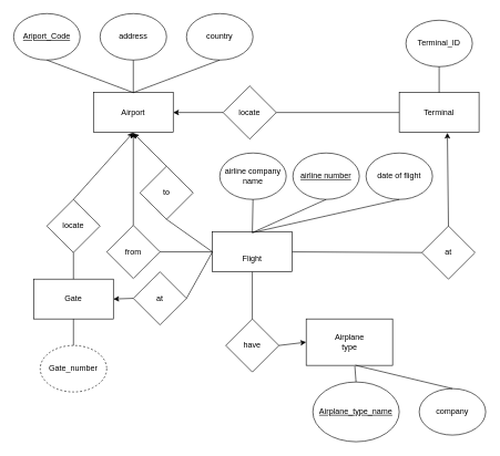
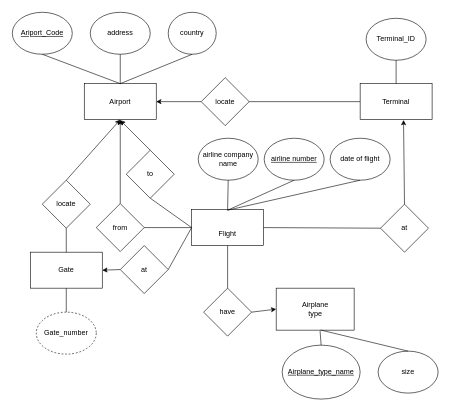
  <mxCell id="0" />
  <mxCell id="1" parent="0" />
  <mxCell id="2" value="" style="group" vertex="1" connectable="0" parent="1"><mxGeometry x="140" y="139" width="120" height="60" as="geometry" /></mxCell>
  <mxCell id="3" value="" style="rounded=0;whiteSpace=wrap;html=1;" vertex="1" parent="2"><mxGeometry width="120" height="60" as="geometry" /></mxCell>
  <mxCell id="4" value="Airport" style="text;html=1;strokeColor=none;fillColor=none;align=center;verticalAlign=middle;whiteSpace=wrap;rounded=0;" vertex="1" parent="2"><mxGeometry x="30" y="15" width="60" height="30" as="geometry" /></mxCell>
  <mxCell id="5" value="" style="group" vertex="1" connectable="0" parent="1"><mxGeometry x="319" y="349" width="120" height="60" as="geometry" /></mxCell>
  <mxCell id="6" value="" style="rounded=0;whiteSpace=wrap;html=1;" vertex="1" parent="5"><mxGeometry width="120" height="60" as="geometry" /></mxCell>
  <mxCell id="7" value="Flight" style="text;html=1;strokeColor=none;fillColor=none;align=center;verticalAlign=middle;whiteSpace=wrap;rounded=0;" vertex="1" parent="5"><mxGeometry x="30" y="25" width="60" height="30" as="geometry" /></mxCell>
  <mxCell id="8" value="" style="group" vertex="1" connectable="0" parent="1"><mxGeometry x="460" y="480" width="130" height="70" as="geometry" /></mxCell>
  <mxCell id="9" value="" style="rounded=0;whiteSpace=wrap;html=1;" vertex="1" parent="8"><mxGeometry width="130" height="70" as="geometry" /></mxCell>
  <mxCell id="10" value="Airplane type" style="text;html=1;strokeColor=none;fillColor=none;align=center;verticalAlign=middle;whiteSpace=wrap;rounded=0;" vertex="1" parent="8"><mxGeometry x="32.5" y="17.5" width="65" height="35" as="geometry" /></mxCell>
  <mxCell id="11" value="" style="group" vertex="1" connectable="0" parent="1"><mxGeometry x="50" y="420" width="120" height="60" as="geometry" /></mxCell>
  <mxCell id="12" value="" style="rounded=0;whiteSpace=wrap;html=1;" vertex="1" parent="11"><mxGeometry width="120" height="60" as="geometry" /></mxCell>
  <mxCell id="13" value="Gate" style="text;html=1;strokeColor=none;fillColor=none;align=center;verticalAlign=middle;whiteSpace=wrap;rounded=0;" vertex="1" parent="11"><mxGeometry x="30" y="15" width="60" height="30" as="geometry" /></mxCell>
  <mxCell id="14" value="" style="group" vertex="1" connectable="0" parent="1"><mxGeometry x="600" y="139" width="120" height="60" as="geometry" /></mxCell>
  <mxCell id="15" value="" style="rounded=0;whiteSpace=wrap;html=1;" vertex="1" parent="14"><mxGeometry width="120" height="60" as="geometry" /></mxCell>
  <mxCell id="16" value="Terminal" style="text;html=1;strokeColor=none;fillColor=none;align=center;verticalAlign=middle;whiteSpace=wrap;rounded=0;" vertex="1" parent="14"><mxGeometry x="30" y="15" width="60" height="30" as="geometry" /></mxCell>
- <mxCell id="17" value="country" style="ellipse;whiteSpace=wrap;html=1;" vertex="1" parent="1"><mxGeometry x="280" y="20" width="100" height="70" as="geometry" /></mxCell>
+ <mxCell id="17" value="country" style="ellipse;whiteSpace=wrap;html=1;" vertex="1" parent="1"><mxGeometry x="280" y="20" width="80" height="70" as="geometry" /></mxCell>
  <mxCell id="18" value="&lt;u&gt;Ariport_Code&lt;/u&gt;" style="ellipse;whiteSpace=wrap;html=1;" vertex="1" parent="1"><mxGeometry x="20" y="20" width="100" height="70" as="geometry" /></mxCell>
  <mxCell id="19" value="address" style="ellipse;whiteSpace=wrap;html=1;" vertex="1" parent="1"><mxGeometry x="150" y="20" width="100" height="70" as="geometry" /></mxCell>
  <mxCell id="20" value="" style="endArrow=none;html=1;exitX=0.5;exitY=0;exitDx=0;exitDy=0;entryX=0.5;entryY=1;entryDx=0;entryDy=0;" edge="1" parent="1" source="3" target="18"><mxGeometry width="50" height="50" relative="1" as="geometry"><mxPoint x="350" y="209" as="sourcePoint" /><mxPoint x="400" y="159" as="targetPoint" /></mxGeometry></mxCell>
  <mxCell id="21" value="" style="endArrow=none;html=1;entryX=0.5;entryY=1;entryDx=0;entryDy=0;exitX=0.5;exitY=0;exitDx=0;exitDy=0;" edge="1" parent="1" source="3" target="19"><mxGeometry width="50" height="50" relative="1" as="geometry"><mxPoint x="350" y="209" as="sourcePoint" /><mxPoint x="400" y="159" as="targetPoint" /></mxGeometry></mxCell>
  <mxCell id="22" value="" style="endArrow=none;html=1;exitX=0.5;exitY=0;exitDx=0;exitDy=0;entryX=0.5;entryY=1;entryDx=0;entryDy=0;" edge="1" parent="1" source="3" target="17"><mxGeometry width="50" height="50" relative="1" as="geometry"><mxPoint x="350" y="209" as="sourcePoint" /><mxPoint x="400" y="159" as="targetPoint" /></mxGeometry></mxCell>
  <mxCell id="23" value="Terminal_ID" style="ellipse;whiteSpace=wrap;html=1;" vertex="1" parent="1"><mxGeometry x="610" y="30" width="100" height="70" as="geometry" /></mxCell>
  <mxCell id="24" value="" style="endArrow=none;html=1;entryX=0.5;entryY=1;entryDx=0;entryDy=0;exitX=0.5;exitY=0;exitDx=0;exitDy=0;" edge="1" parent="1" source="15" target="23"><mxGeometry width="50" height="50" relative="1" as="geometry"><mxPoint x="440" y="209" as="sourcePoint" /><mxPoint x="490" y="159" as="targetPoint" /></mxGeometry></mxCell>
  <mxCell id="25" value="&lt;u&gt;Airplane_type_name&lt;/u&gt;" style="ellipse;whiteSpace=wrap;html=1;" vertex="1" parent="1"><mxGeometry x="470" y="575" width="130" height="90" as="geometry" /></mxCell>
  <mxCell id="26" value="" style="endArrow=none;html=1;entryX=0.563;entryY=1.02;entryDx=0;entryDy=0;entryPerimeter=0;exitX=0.5;exitY=0;exitDx=0;exitDy=0;" edge="1" parent="1" source="25" target="9"><mxGeometry width="50" height="50" relative="1" as="geometry"><mxPoint x="300" y="535" as="sourcePoint" /><mxPoint x="350" y="485" as="targetPoint" /></mxGeometry></mxCell>
- <mxCell id="27" value="company" style="ellipse;whiteSpace=wrap;html=1;" vertex="1" parent="1"><mxGeometry x="630" y="585" width="100" height="70" as="geometry" /></mxCell>
+ <mxCell id="27" value="size" style="ellipse;whiteSpace=wrap;html=1;" vertex="1" parent="1"><mxGeometry x="630" y="585" width="100" height="70" as="geometry" /></mxCell>
  <mxCell id="28" value="" style="endArrow=none;html=1;entryX=0.569;entryY=0.997;entryDx=0;entryDy=0;entryPerimeter=0;exitX=0.5;exitY=0;exitDx=0;exitDy=0;" edge="1" parent="1" source="27" target="9"><mxGeometry width="50" height="50" relative="1" as="geometry"><mxPoint x="300" y="535" as="sourcePoint" /><mxPoint x="350" y="485" as="targetPoint" /></mxGeometry></mxCell>
  <mxCell id="29" value="Gate_number" style="ellipse;whiteSpace=wrap;html=1;dashed=1;" vertex="1" parent="1"><mxGeometry x="60" y="520" width="100" height="70" as="geometry" /></mxCell>
  <mxCell id="30" value="&lt;u&gt;airline number&lt;/u&gt;" style="ellipse;whiteSpace=wrap;html=1;" vertex="1" parent="1"><mxGeometry x="440" y="230" width="100" height="70" as="geometry" /></mxCell>
  <mxCell id="31" value="" style="endArrow=none;html=1;exitX=0.5;exitY=1;exitDx=0;exitDy=0;" edge="1" parent="1" source="30"><mxGeometry width="50" height="50" relative="1" as="geometry"><mxPoint x="379" y="320" as="sourcePoint" /><mxPoint x="379" y="350" as="targetPoint" /></mxGeometry></mxCell>
  <mxCell id="32" value="date of flight" style="ellipse;whiteSpace=wrap;html=1;" vertex="1" parent="1"><mxGeometry x="550" y="230" width="100" height="70" as="geometry" /></mxCell>
  <mxCell id="33" value="" style="endArrow=none;html=1;exitX=0.5;exitY=1;exitDx=0;exitDy=0;" edge="1" parent="1" source="32"><mxGeometry width="50" height="50" relative="1" as="geometry"><mxPoint x="489" y="320" as="sourcePoint" /><mxPoint x="379" y="350" as="targetPoint" /></mxGeometry></mxCell>
  <mxCell id="34" value="airline company name" style="ellipse;whiteSpace=wrap;html=1;" vertex="1" parent="1"><mxGeometry x="330" y="230" width="100" height="70" as="geometry" /></mxCell>
  <mxCell id="35" value="" style="endArrow=none;html=1;exitX=0.5;exitY=1;exitDx=0;exitDy=0;" edge="1" parent="1" source="34"><mxGeometry width="50" height="50" relative="1" as="geometry"><mxPoint x="269" y="320" as="sourcePoint" /><mxPoint x="379" y="350" as="targetPoint" /></mxGeometry></mxCell>
  <mxCell id="36" value="locate" style="rhombus;whiteSpace=wrap;html=1;" vertex="1" parent="1"><mxGeometry x="335" y="129" width="80" height="80" as="geometry" /></mxCell>
  <mxCell id="37" value="locate" style="rhombus;whiteSpace=wrap;html=1;" vertex="1" parent="1"><mxGeometry x="70" y="300" width="80" height="80" as="geometry" /></mxCell>
  <mxCell id="38" value="" style="endArrow=none;html=1;entryX=1;entryY=0.5;entryDx=0;entryDy=0;exitX=0;exitY=0.5;exitDx=0;exitDy=0;" edge="1" parent="1" source="15" target="36"><mxGeometry width="50" height="50" relative="1" as="geometry"><mxPoint x="350" y="389" as="sourcePoint" /><mxPoint x="400" y="339" as="targetPoint" /></mxGeometry></mxCell>
  <mxCell id="39" value="" style="endArrow=none;html=1;entryX=0.5;entryY=1;entryDx=0;entryDy=0;exitX=0.5;exitY=0;exitDx=0;exitDy=0;" edge="1" parent="1" source="12" target="37"><mxGeometry width="50" height="50" relative="1" as="geometry"><mxPoint x="520" y="220" as="sourcePoint" /><mxPoint x="425" y="210" as="targetPoint" /></mxGeometry></mxCell>
  <mxCell id="40" value="" style="endArrow=classic;html=1;entryX=0.5;entryY=1;entryDx=0;entryDy=0;exitX=0.5;exitY=0;exitDx=0;exitDy=0;" edge="1" parent="1" source="37" target="3"><mxGeometry width="50" height="50" relative="1" as="geometry"><mxPoint x="350" y="430" as="sourcePoint" /><mxPoint x="400" y="380" as="targetPoint" /></mxGeometry></mxCell>
  <mxCell id="41" value="" style="endArrow=classic;html=1;entryX=1;entryY=0.5;entryDx=0;entryDy=0;exitX=0;exitY=0.5;exitDx=0;exitDy=0;" edge="1" parent="1" source="36" target="3"><mxGeometry width="50" height="50" relative="1" as="geometry"><mxPoint x="350" y="389" as="sourcePoint" /><mxPoint x="400" y="339" as="targetPoint" /></mxGeometry></mxCell>
  <mxCell id="42" value="at" style="rhombus;whiteSpace=wrap;html=1;" vertex="1" parent="1"><mxGeometry x="200" y="409" width="80" height="80" as="geometry" /></mxCell>
  <mxCell id="43" value="" style="endArrow=none;html=1;exitX=0.5;exitY=0;exitDx=0;exitDy=0;entryX=0.5;entryY=1;entryDx=0;entryDy=0;" edge="1" parent="1" source="29" target="12"><mxGeometry width="50" height="50" relative="1" as="geometry"><mxPoint x="250" y="460" as="sourcePoint" /><mxPoint x="300" y="410" as="targetPoint" /></mxGeometry></mxCell>
  <mxCell id="44" value="" style="endArrow=none;html=1;exitX=1;exitY=0.5;exitDx=0;exitDy=0;entryX=0;entryY=0.5;entryDx=0;entryDy=0;" edge="1" parent="1" source="42" target="6"><mxGeometry width="50" height="50" relative="1" as="geometry"><mxPoint x="354" y="506" as="sourcePoint" /><mxPoint x="404" y="456" as="targetPoint" /></mxGeometry></mxCell>
  <mxCell id="45" value="" style="endArrow=classic;html=1;exitX=0;exitY=0.5;exitDx=0;exitDy=0;entryX=1;entryY=0.5;entryDx=0;entryDy=0;" edge="1" parent="1" source="42" target="12"><mxGeometry width="50" height="50" relative="1" as="geometry"><mxPoint x="390" y="380" as="sourcePoint" /><mxPoint x="440" y="330" as="targetPoint" /></mxGeometry></mxCell>
  <mxCell id="46" value="at" style="rhombus;whiteSpace=wrap;html=1;" vertex="1" parent="1"><mxGeometry x="634" y="340" width="80" height="80" as="geometry" /></mxCell>
  <mxCell id="47" value="" style="endArrow=none;html=1;entryX=0;entryY=0.5;entryDx=0;entryDy=0;exitX=1;exitY=0.5;exitDx=0;exitDy=0;" edge="1" parent="1" source="6" target="46"><mxGeometry width="50" height="50" relative="1" as="geometry"><mxPoint x="354" y="506" as="sourcePoint" /><mxPoint x="404" y="456" as="targetPoint" /></mxGeometry></mxCell>
  <mxCell id="48" value="" style="endArrow=classic;html=1;entryX=0.603;entryY=1.01;entryDx=0;entryDy=0;entryPerimeter=0;exitX=0.5;exitY=0;exitDx=0;exitDy=0;" edge="1" parent="1" source="46" target="15"><mxGeometry width="50" height="50" relative="1" as="geometry"><mxPoint x="440" y="430" as="sourcePoint" /><mxPoint x="490" y="380" as="targetPoint" /></mxGeometry></mxCell>
  <mxCell id="49" value="have" style="rhombus;whiteSpace=wrap;html=1;" vertex="1" parent="1"><mxGeometry x="339" y="480" width="80" height="80" as="geometry" /></mxCell>
  <mxCell id="50" value="" style="endArrow=none;html=1;exitX=0.5;exitY=0;exitDx=0;exitDy=0;entryX=0.5;entryY=1;entryDx=0;entryDy=0;" edge="1" parent="1" source="49" target="6"><mxGeometry width="50" height="50" relative="1" as="geometry"><mxPoint x="350" y="430" as="sourcePoint" /><mxPoint x="400" y="380" as="targetPoint" /></mxGeometry></mxCell>
  <mxCell id="51" value="" style="endArrow=classic;html=1;entryX=0;entryY=0.5;entryDx=0;entryDy=0;exitX=1;exitY=0.5;exitDx=0;exitDy=0;" edge="1" parent="1" source="49" target="9"><mxGeometry width="50" height="50" relative="1" as="geometry"><mxPoint x="430" y="520" as="sourcePoint" /><mxPoint x="469" y="470" as="targetPoint" /></mxGeometry></mxCell>
  <mxCell id="52" value="from" style="rhombus;whiteSpace=wrap;html=1;" vertex="1" parent="1"><mxGeometry x="160" y="339" width="80" height="80" as="geometry" /></mxCell>
  <mxCell id="53" value="to" style="rhombus;whiteSpace=wrap;html=1;" vertex="1" parent="1"><mxGeometry x="210" y="250" width="80" height="80" as="geometry" /></mxCell>
  <mxCell id="54" value="" style="endArrow=none;html=1;exitX=0;exitY=0.5;exitDx=0;exitDy=0;entryX=1;entryY=0.5;entryDx=0;entryDy=0;" edge="1" parent="1" source="6" target="52"><mxGeometry width="50" height="50" relative="1" as="geometry"><mxPoint x="350" y="430" as="sourcePoint" /><mxPoint x="400" y="380" as="targetPoint" /></mxGeometry></mxCell>
  <mxCell id="55" value="" style="endArrow=classic;html=1;exitX=0.5;exitY=0;exitDx=0;exitDy=0;entryX=0.5;entryY=1;entryDx=0;entryDy=0;" edge="1" parent="1" source="52" target="3"><mxGeometry width="50" height="50" relative="1" as="geometry"><mxPoint x="350" y="430" as="sourcePoint" /><mxPoint x="400" y="380" as="targetPoint" /></mxGeometry></mxCell>
  <mxCell id="56" value="" style="endArrow=none;html=1;exitX=0;exitY=0.5;exitDx=0;exitDy=0;entryX=0.5;entryY=1;entryDx=0;entryDy=0;" edge="1" parent="1" source="6" target="53"><mxGeometry width="50" height="50" relative="1" as="geometry"><mxPoint x="350" y="430" as="sourcePoint" /><mxPoint x="400" y="380" as="targetPoint" /></mxGeometry></mxCell>
  <mxCell id="57" value="" style="endArrow=classic;html=1;exitX=0.5;exitY=0;exitDx=0;exitDy=0;" edge="1" parent="1" source="53"><mxGeometry width="50" height="50" relative="1" as="geometry"><mxPoint x="350" y="430" as="sourcePoint" /><mxPoint x="200" y="200" as="targetPoint" /></mxGeometry></mxCell>
